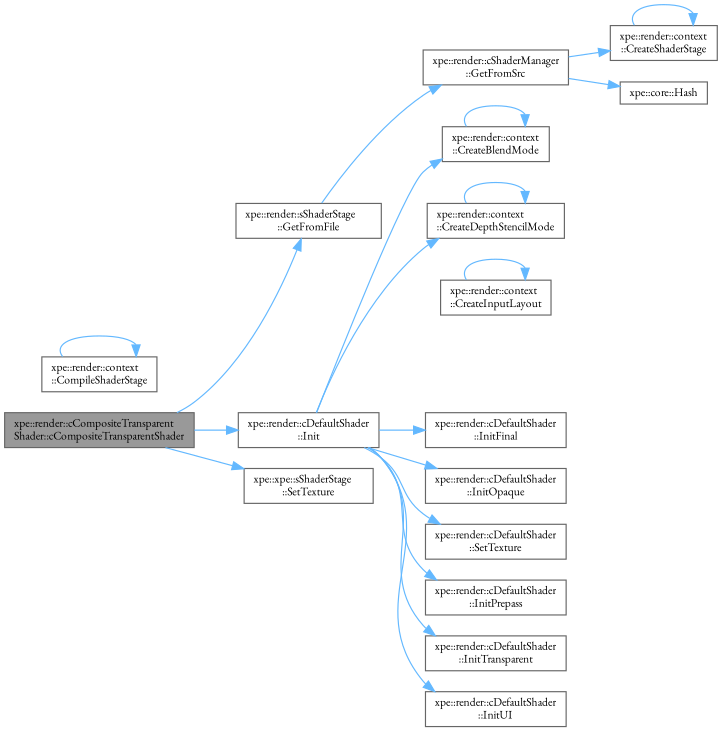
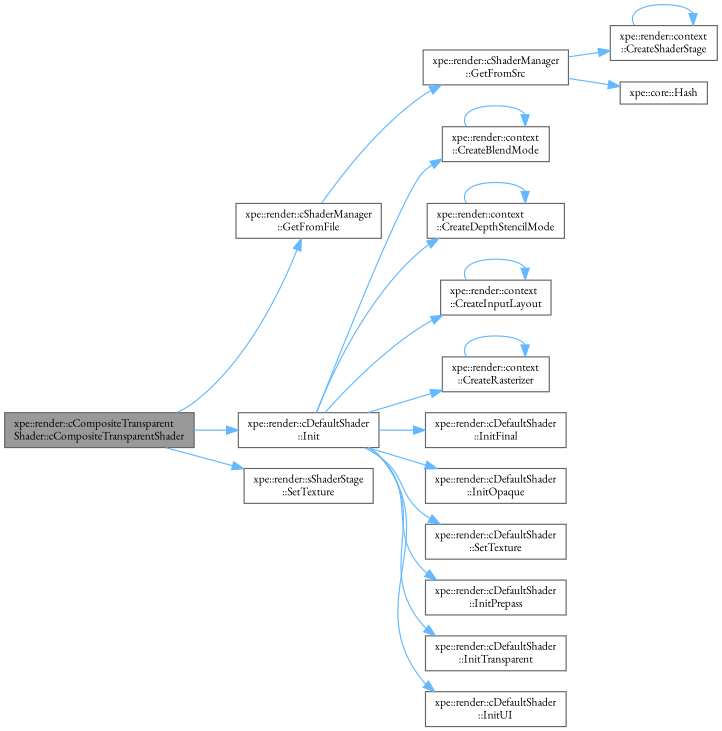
  digraph {
    fontname="EB Garamond"
    rankdir=LR
    node [color=grey40 fillcolor=white fontname="EB Garamond" fontsize=10 shape=box style=filled]
    edge [color=steelblue1 fontname="EB Garamond" fontsize=10 labelfontname=Helvetica labelfontsize=10 style=solid]
    n1 [color=gray40 fillcolor=grey60 fontcolor=black height=0.2 label="xpe::render::cCompositeTransparent\lShader::cCompositeTransparentShader" width=0.4]
-   n2 [height=0.2 label="xpe::render::sShaderStage\l::GetFromFile" width=0.4]
+   n2 [height=0.2 label="xpe::render::cShaderManager\l::GetFromFile" width=0.4]
    n3 [height=0.2 label="xpe::render::cDefaultShader\l::Init" width=0.4]
-   n4 [height=0.2 label="xpe::xpe::sShaderStage\l::SetTexture" width=0.4]
+   n4 [height=0.2 label="xpe::render::sShaderStage\l::SetTexture" width=0.4]
    n5 [height=0.2 label="xpe::render::cShaderManager\l::GetFromSrc" width=0.4]
    n6 [height=0.2 label="xpe::render::context\l::CreateBlendMode" width=0.4]
    n7 [height=0.2 label="xpe::render::context\l::CreateDepthStencilMode" width=0.4]
    n8 [height=0.2 label="xpe::render::context\l::CreateInputLayout" width=0.4]
+   n9 [height=0.2 label="xpe::render::context\l::CreateRasterizer" width=0.4]
    n10 [height=0.2 label="xpe::render::cDefaultShader\l::InitFinal" width=0.4]
    n11 [height=0.2 label="xpe::render::cDefaultShader\l::InitOpaque" width=0.4]
    n12 [height=0.2 label="xpe::render::cDefaultShader\l::SetTexture" width=0.4]
    n13 [height=0.2 label="xpe::render::cDefaultShader\l::InitPrepass" width=0.4]
    n14 [height=0.2 label="xpe::render::cDefaultShader\l::InitTransparent" width=0.4]
    n15 [height=0.2 label="xpe::render::cDefaultShader\l::InitUI" width=0.4]
    n16 [height=0.2 label="xpe::render::context\l::CreateShaderStage" width=0.4]
    n17 [height=0.2 label="xpe::core::Hash" width=0.4]
-   n18 [height=0.2 label="xpe::render::context\l::CompileShaderStage" width=0.4]
    n1 -> n2
    n1 -> n3
    n1 -> n4
    n2 -> n5
    n3 -> n6
    n3 -> n7
+   n3 -> n8
+   n3 -> n9
    n3 -> n10
    n3 -> n11
    n3 -> n12
    n3 -> n13
    n3 -> n14
    n3 -> n15
    n5 -> n16
    n5 -> n17
    n6 -> n6
    n7 -> n7
    n8 -> n8
+   n9 -> n9
    n16 -> n16
-   n18 -> n18
  }
